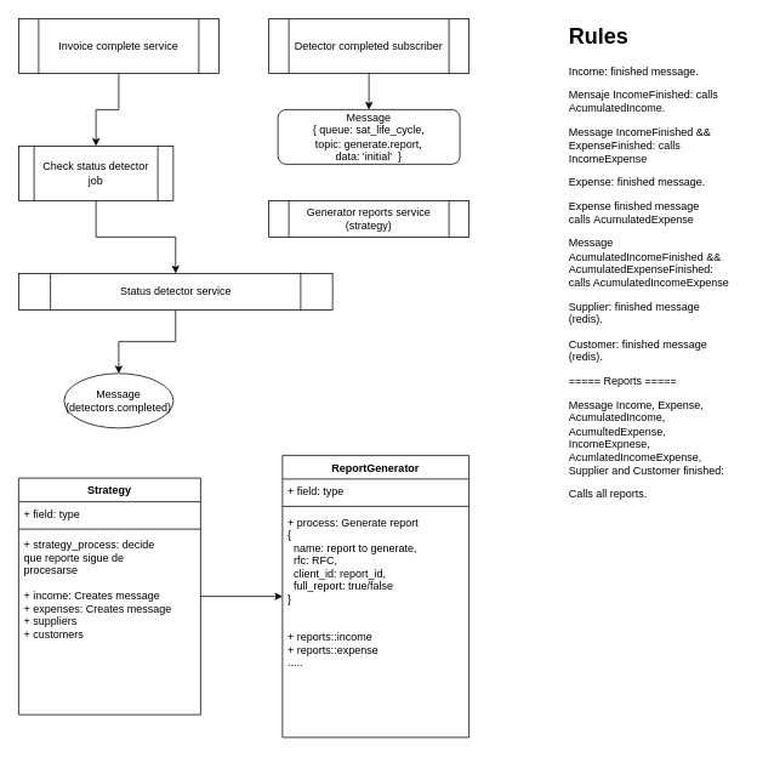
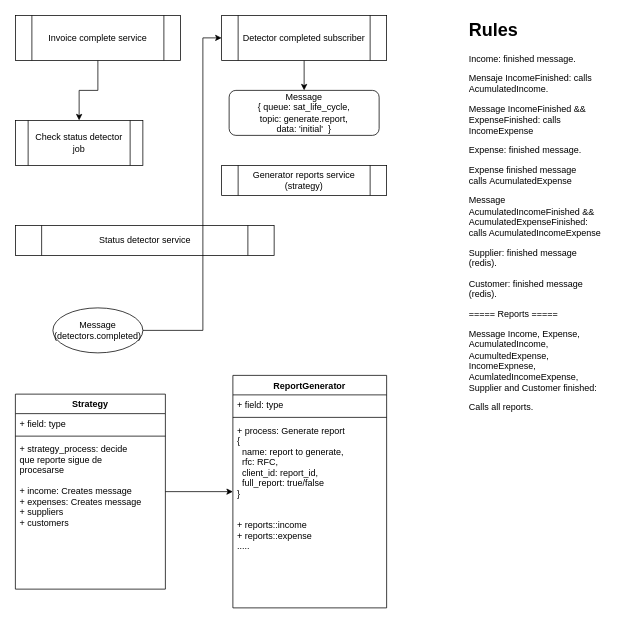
  <mxCell id="0" />
  <mxCell id="1" parent="0" />
  <mxCell id="2" value="" style="edgeStyle=orthogonalEdgeStyle;rounded=0;orthogonalLoop=1;jettySize=auto;html=1;" edge="1" parent="1" source="3" target="5"><mxGeometry relative="1" as="geometry" /></mxCell>
  <mxCell id="3" value="Invoice complete service" style="shape=process;whiteSpace=wrap;html=1;backgroundOutline=1;" vertex="1" parent="1"><mxGeometry x="20" y="20" width="220" height="60" as="geometry" /></mxCell>
- <mxCell id="4" value="" style="edgeStyle=orthogonalEdgeStyle;rounded=0;orthogonalLoop=1;jettySize=auto;html=1;" edge="1" parent="1" source="5" target="7"><mxGeometry relative="1" as="geometry" /></mxCell>
  <mxCell id="5" value="Check status detector job" style="shape=process;whiteSpace=wrap;html=1;backgroundOutline=1;" vertex="1" parent="1"><mxGeometry x="20" y="160" width="170" height="60" as="geometry" /></mxCell>
- <mxCell id="6" value="" style="edgeStyle=orthogonalEdgeStyle;rounded=0;orthogonalLoop=1;jettySize=auto;html=1;" edge="1" parent="1" source="7" target="12"><mxGeometry relative="1" as="geometry" /></mxCell>
  <mxCell id="7" value="Status detector service" style="shape=process;whiteSpace=wrap;html=1;backgroundOutline=1;" vertex="1" parent="1"><mxGeometry x="20" y="300" width="345" height="40" as="geometry" /></mxCell>
  <mxCell id="8" value="" style="edgeStyle=orthogonalEdgeStyle;rounded=0;orthogonalLoop=1;jettySize=auto;html=1;" edge="1" parent="1" source="9" target="13"><mxGeometry relative="1" as="geometry" /></mxCell>
  <mxCell id="9" value="Detector completed subscriber" style="shape=process;whiteSpace=wrap;html=1;backgroundOutline=1;" vertex="1" parent="1"><mxGeometry x="295" y="20" width="220" height="60" as="geometry" /></mxCell>
  <mxCell id="10" value="Generator reports service&lt;br&gt;(strategy)" style="shape=process;whiteSpace=wrap;html=1;backgroundOutline=1;" vertex="1" parent="1"><mxGeometry x="295" y="220" width="220" height="40" as="geometry" /></mxCell>
+ <mxCell id="11" value="" style="edgeStyle=orthogonalEdgeStyle;rounded=0;orthogonalLoop=1;jettySize=auto;html=1;" edge="1" parent="1" source="12" target="9"><mxGeometry relative="1" as="geometry"><Array as="points"><mxPoint x="270" y="440" /><mxPoint x="270" y="50" /></Array></mxGeometry></mxCell>
  <mxCell id="12" value="Message (detectors.completed)" style="ellipse;whiteSpace=wrap;html=1;" vertex="1" parent="1"><mxGeometry x="70" y="410" width="120" height="60" as="geometry" /></mxCell>
  <mxCell id="13" value="Message&lt;br&gt;{ queue: sat_life_cycle,&lt;br&gt;topic: generate.report,&lt;br&gt;data: 'initial'&amp;nbsp; }" style="rounded=1;whiteSpace=wrap;html=1;" vertex="1" parent="1"><mxGeometry x="305" y="120" width="200" height="60" as="geometry" /></mxCell>
  <mxCell id="14" value="&lt;h1&gt;Rules&lt;/h1&gt;&lt;p&gt;Income: finished message.&lt;/p&gt;&lt;p&gt;&lt;span&gt;Mensaje IncomeFinished: calls AcumulatedIncome.&lt;/span&gt;&lt;/p&gt;&lt;p&gt;Message IncomeFinished &amp;amp;&amp;amp; ExpenseFinished: calls IncomeExpense&lt;br&gt;&lt;/p&gt;&lt;p&gt;Expense: finished message.&lt;/p&gt;&lt;p&gt;Expense finished message calls&amp;nbsp;&lt;span&gt;AcumulatedExpense&lt;/span&gt;&lt;/p&gt;&lt;p&gt;Message AcumulatedIncomeFinished &amp;amp;&amp;amp; AcumulatedExpenseFinished: calls AcumulatedIncomeExpense&lt;/p&gt;&lt;p&gt;&lt;span&gt;Supplier: finished message (redis).&lt;/span&gt;&lt;br&gt;&lt;/p&gt;&lt;p&gt;Customer: finished message (redis).&lt;/p&gt;&lt;p&gt;===== Reports =====&lt;/p&gt;&lt;p&gt;Message Income, Expense, AcumulatedIncome, AcumultedExpense, IncomeExpnese, AcumlatedIncomeExpense, Supplier and Customer finished:&lt;/p&gt;&lt;p&gt;Calls all reports.&lt;/p&gt;" style="text;html=1;strokeColor=none;fillColor=none;spacing=5;spacingTop=-20;whiteSpace=wrap;overflow=hidden;rounded=0;" vertex="1" parent="1"><mxGeometry x="620" y="20" width="190" height="790" as="geometry" /></mxCell>
  <mxCell id="15" style="edgeStyle=orthogonalEdgeStyle;rounded=0;orthogonalLoop=1;jettySize=auto;html=1;" edge="1" parent="1" source="16" target="20"><mxGeometry relative="1" as="geometry" /></mxCell>
  <mxCell id="16" value="Strategy" style="swimlane;fontStyle=1;align=center;verticalAlign=top;childLayout=stackLayout;horizontal=1;startSize=26;horizontalStack=0;resizeParent=1;resizeParentMax=0;resizeLast=0;collapsible=1;marginBottom=0;" vertex="1" parent="1"><mxGeometry x="20" y="525" width="200" height="260" as="geometry" /></mxCell>
  <mxCell id="17" value="+ field: type" style="text;strokeColor=none;fillColor=none;align=left;verticalAlign=top;spacingLeft=4;spacingRight=4;overflow=hidden;rotatable=0;points=[[0,0.5],[1,0.5]];portConstraint=eastwest;" vertex="1" parent="16"><mxGeometry y="26" width="200" height="26" as="geometry" /></mxCell>
  <mxCell id="18" value="" style="line;strokeWidth=1;fillColor=none;align=left;verticalAlign=middle;spacingTop=-1;spacingLeft=3;spacingRight=3;rotatable=0;labelPosition=right;points=[];portConstraint=eastwest;" vertex="1" parent="16"><mxGeometry y="52" width="200" height="8" as="geometry" /></mxCell>
  <mxCell id="19" value="+ strategy_process: decide&#10;que reporte sigue de&#10;procesarse&#10;&#10;+ income: Creates message&#10;+ expenses: Creates message&#10;+ suppliers&#10;+ customers&#10;" style="text;strokeColor=none;fillColor=none;align=left;verticalAlign=top;spacingLeft=4;spacingRight=4;overflow=hidden;rotatable=0;points=[[0,0.5],[1,0.5]];portConstraint=eastwest;" vertex="1" parent="16"><mxGeometry y="60" width="200" height="200" as="geometry" /></mxCell>
  <mxCell id="20" value="ReportGenerator" style="swimlane;fontStyle=1;align=center;verticalAlign=top;childLayout=stackLayout;horizontal=1;startSize=26;horizontalStack=0;resizeParent=1;resizeParentMax=0;resizeLast=0;collapsible=1;marginBottom=0;" vertex="1" parent="1"><mxGeometry x="310" y="500" width="205" height="310" as="geometry" /></mxCell>
  <mxCell id="21" value="+ field: type" style="text;strokeColor=none;fillColor=none;align=left;verticalAlign=top;spacingLeft=4;spacingRight=4;overflow=hidden;rotatable=0;points=[[0,0.5],[1,0.5]];portConstraint=eastwest;" vertex="1" parent="20"><mxGeometry y="26" width="205" height="26" as="geometry" /></mxCell>
  <mxCell id="22" value="" style="line;strokeWidth=1;fillColor=none;align=left;verticalAlign=middle;spacingTop=-1;spacingLeft=3;spacingRight=3;rotatable=0;labelPosition=right;points=[];portConstraint=eastwest;" vertex="1" parent="20"><mxGeometry y="52" width="205" height="8" as="geometry" /></mxCell>
  <mxCell id="23" value="+ process: Generate report&#10;{ &#10;  name: report to generate,&#10;  rfc: RFC,&#10;  client_id: report_id,&#10;  full_report: true/false&#10;}&#10;&#10;&#10;+ reports::income&#10;+ reports::expense&#10;....." style="text;strokeColor=none;fillColor=none;align=left;verticalAlign=top;spacingLeft=4;spacingRight=4;overflow=hidden;rotatable=0;points=[[0,0.5],[1,0.5]];portConstraint=eastwest;" vertex="1" parent="20"><mxGeometry y="60" width="205" height="250" as="geometry" /></mxCell>
